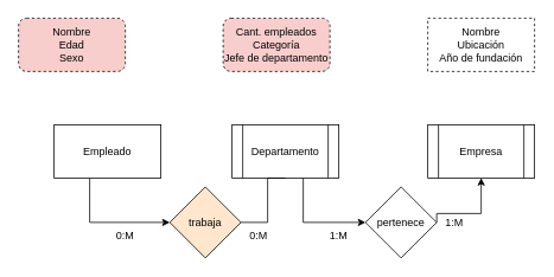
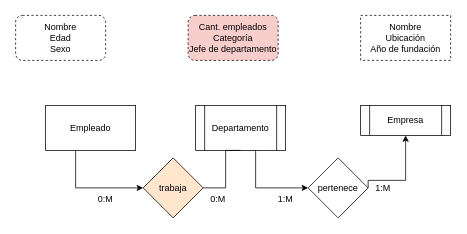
  <mxCell id="0" />
  <mxCell id="1" parent="0" />
  <mxCell id="2" style="edgeStyle=orthogonalEdgeStyle;rounded=0;orthogonalLoop=1;jettySize=auto;html=1;entryX=0;entryY=0.5;entryDx=0;entryDy=0;" edge="1" parent="1" source="3" target="8"><mxGeometry relative="1" as="geometry"><Array as="points"><mxPoint y="250" x="100" /></Array></mxGeometry></mxCell>
  <mxCell id="3" value="Empleado" style="rounded=0;whiteSpace=wrap;html=1;" vertex="1" parent="1"><mxGeometry x="60" y="140" width="120" height="60" as="geometry" /></mxCell>
- <mxCell id="4" value="Empresa" style="shape=process;whiteSpace=wrap;html=1;backgroundOutline=1;" vertex="1" parent="1"><mxGeometry x="480" y="140" width="120" height="60" as="geometry" /></mxCell>
+ <mxCell id="4" value="Empresa" style="shape=process;whiteSpace=wrap;html=1;backgroundOutline=1;" vertex="1" parent="1"><mxGeometry x="480" y="140" width="120" height="40" as="geometry" /></mxCell>
  <mxCell id="5" style="edgeStyle=orthogonalEdgeStyle;rounded=0;orthogonalLoop=1;jettySize=auto;html=1;entryX=0;entryY=0.5;entryDx=0;entryDy=0;" edge="1" parent="1" source="6" target="10"><mxGeometry relative="1" as="geometry"><Array as="points"><mxPoint x="340" y="250" /></Array></mxGeometry></mxCell>
  <mxCell id="6" value="Departamento" style="shape=process;whiteSpace=wrap;html=1;backgroundOutline=1;" vertex="1" parent="1"><mxGeometry x="260" y="140" width="120" height="60" as="geometry" /></mxCell>
  <mxCell id="7" style="edgeStyle=orthogonalEdgeStyle;rounded=0;orthogonalLoop=1;jettySize=auto;html=1;entryX=0.5;entryY=1;entryDx=0;entryDy=0;endArrow=none;" edge="1" parent="1" source="8" target="6"><mxGeometry relative="1" as="geometry"><Array as="points"><mxPoint x="300" y="250" /><mxPoint x="300" y="200" /></Array></mxGeometry></mxCell>
  <mxCell id="8" value="trabaja" style="rhombus;whiteSpace=wrap;html=1;fillColor=#ffe6cc;" vertex="1" parent="1"><mxGeometry x="190" y="210" width="80" height="80" as="geometry" /></mxCell>
  <mxCell id="9" style="edgeStyle=orthogonalEdgeStyle;rounded=0;orthogonalLoop=1;jettySize=auto;html=1;entryX=0.5;entryY=1;entryDx=0;entryDy=0;" edge="1" parent="1" target="4"><mxGeometry relative="1" as="geometry"><mxPoint x="490" y="250" as="sourcePoint" /><Array as="points"><mxPoint x="540" y="240" /></Array></mxGeometry></mxCell>
  <mxCell id="10" value="pertenece" style="rhombus;whiteSpace=wrap;html=1;" vertex="1" parent="1"><mxGeometry x="410" y="210" width="80" height="80" as="geometry" /></mxCell>
- <mxCell id="11" value="Nombre&lt;div&gt;Edad&lt;/div&gt;&lt;div&gt;Sexo&lt;/div&gt;" style="rounded=1;whiteSpace=wrap;html=1;dashed=1;fillColor=#f8cecc;" vertex="1" parent="1"><mxGeometry x="20" y="20" width="120" height="60" as="geometry" /></mxCell>
+ <mxCell id="11" value="Nombre&lt;div&gt;Edad&lt;/div&gt;&lt;div&gt;Sexo&lt;/div&gt;" style="rounded=1;whiteSpace=wrap;html=1;dashed=1;" vertex="1" parent="1"><mxGeometry x="20" y="20" width="120" height="60" as="geometry" /></mxCell>
  <mxCell id="12" value="Cant. empleados&lt;div&gt;Categoría&lt;/div&gt;&lt;div&gt;Jefe de departamento&lt;/div&gt;" style="rounded=1;whiteSpace=wrap;html=1;dashed=1;fillColor=#f8cecc;" vertex="1" parent="1"><mxGeometry x="250" y="20" width="120" height="60" as="geometry" /></mxCell>
  <mxCell id="13" value="Nombre&lt;div&gt;Ubicación&lt;/div&gt;&lt;div&gt;Año de fundación&lt;/div&gt;" style="whiteSpace=wrap;html=1;dashed=1;rounded=0;" vertex="1" parent="1"><mxGeometry x="480" y="20" width="120" height="60" as="geometry" /></mxCell>
  <mxCell id="14" value="0:M" style="text;html=1;align=center;verticalAlign=middle;whiteSpace=wrap;rounded=0;" vertex="1" parent="1"><mxGeometry x="260" y="250" width="60" height="30" as="geometry" /></mxCell>
  <mxCell id="15" value="0:M" style="text;html=1;align=center;verticalAlign=middle;whiteSpace=wrap;rounded=0;" vertex="1" parent="1"><mxGeometry x="110" y="250" width="60" height="30" as="geometry" /></mxCell>
  <mxCell id="16" value="1:M" style="text;html=1;align=center;verticalAlign=middle;whiteSpace=wrap;rounded=0;" vertex="1" parent="1"><mxGeometry x="350" y="250" width="60" height="30" as="geometry" /></mxCell>
  <mxCell id="17" value="1:M" style="text;html=1;align=center;verticalAlign=middle;whiteSpace=wrap;rounded=0;" vertex="1" parent="1"><mxGeometry x="480" y="235" width="60" height="30" as="geometry" /></mxCell>
